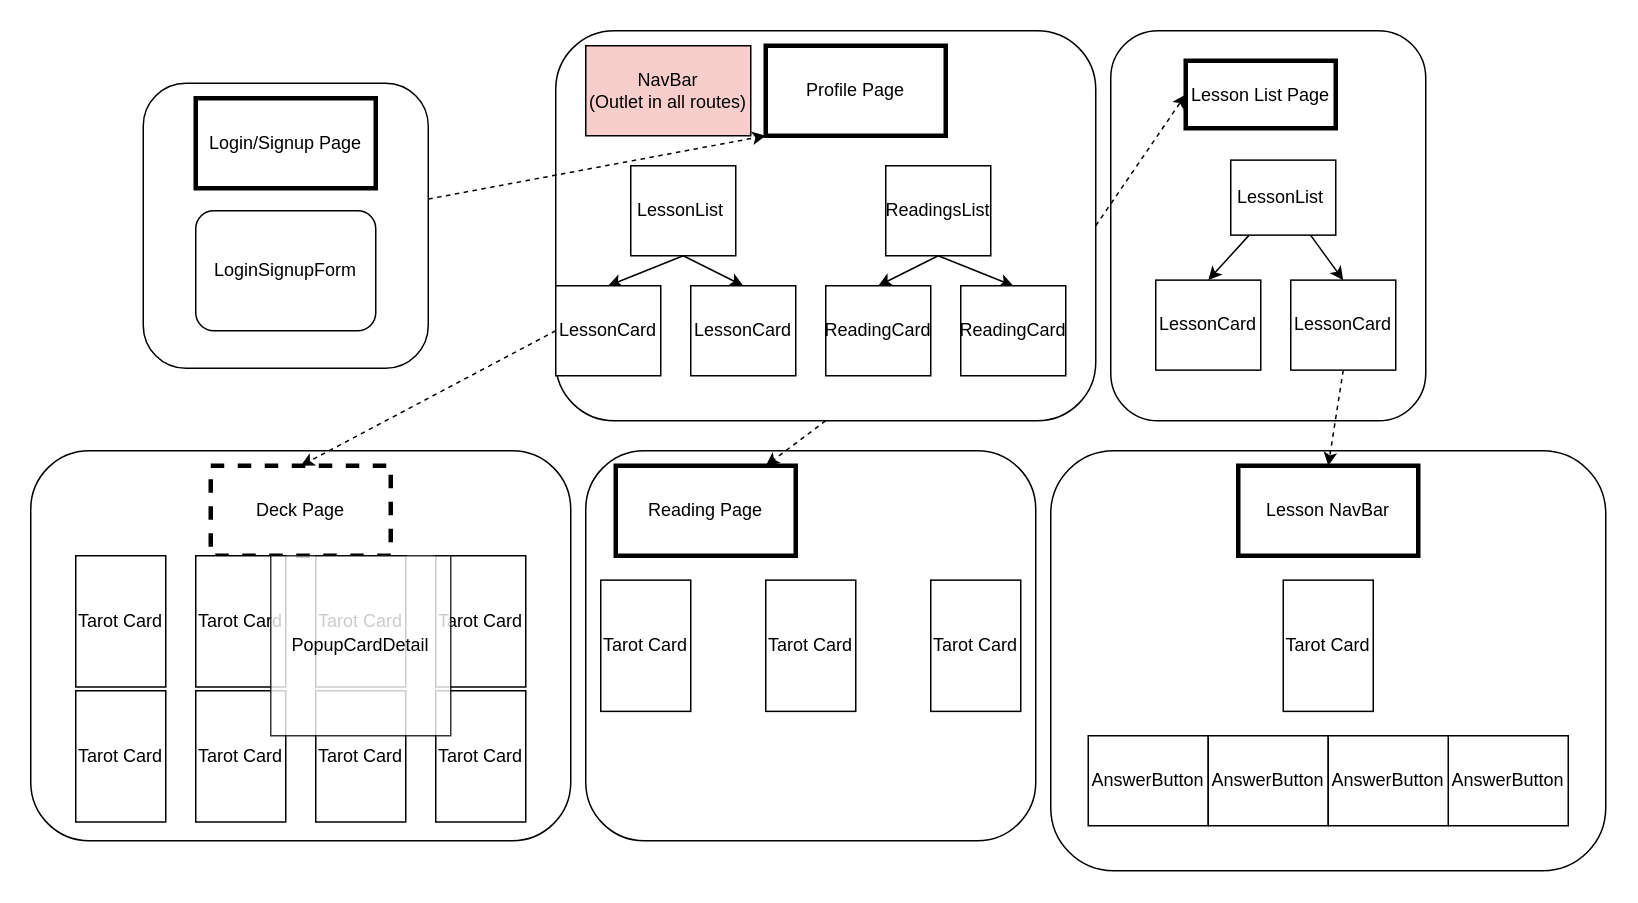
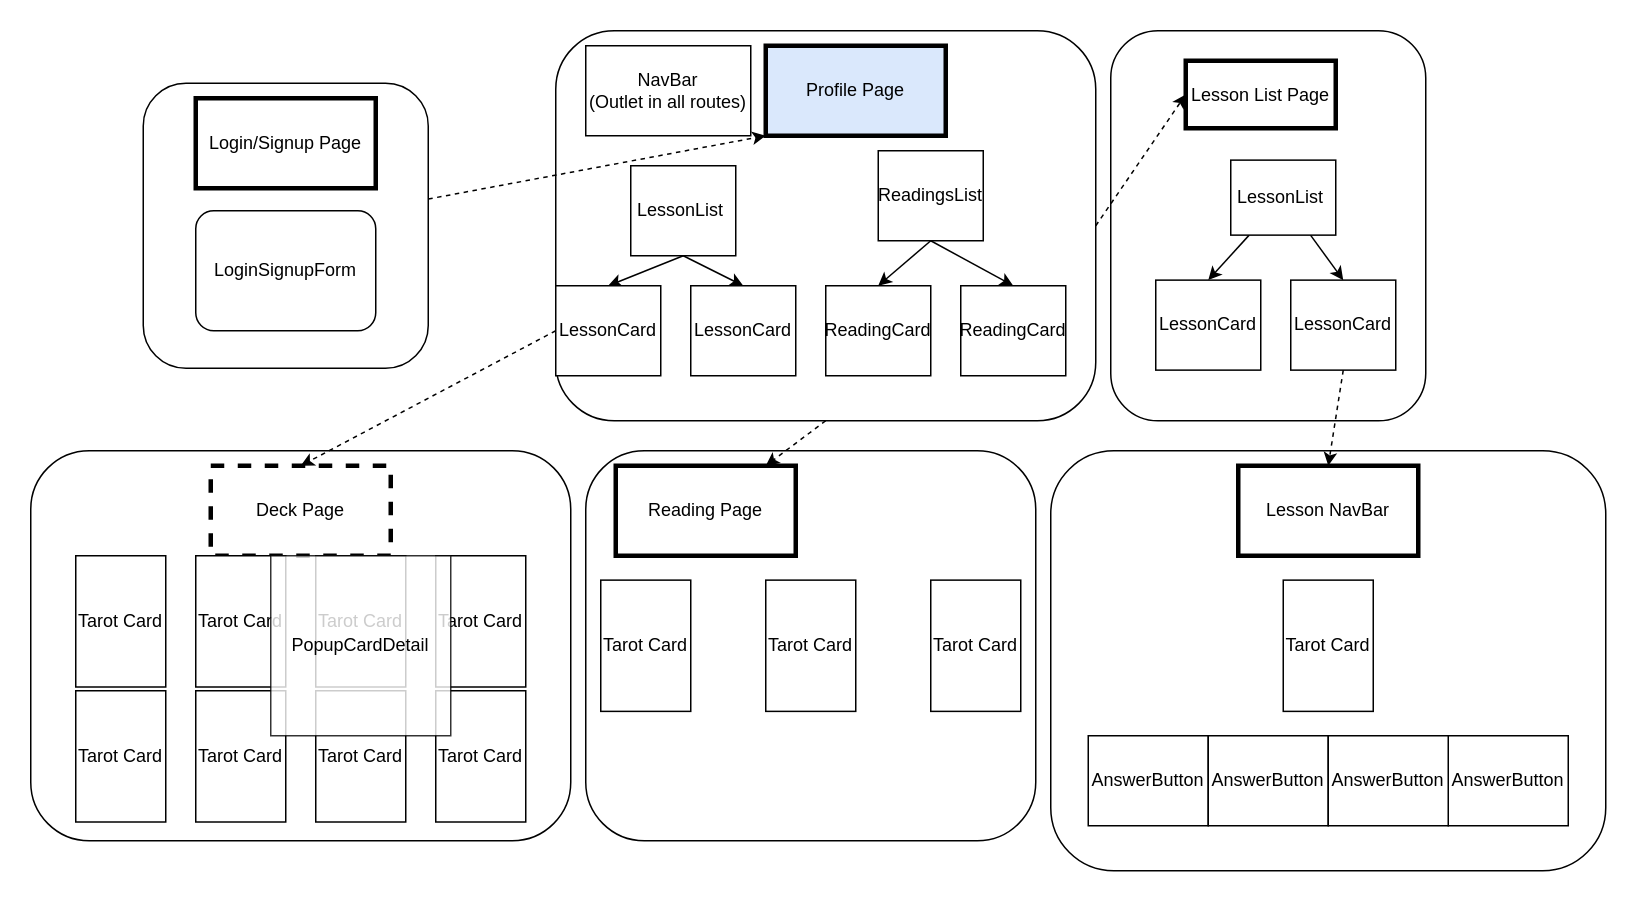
  <mxCell id="0" />
  <mxCell id="1" parent="0" />
  <mxCell id="2" value="" style="rounded=1;whiteSpace=wrap;html=1;" vertex="1" parent="1"><mxGeometry x="370" y="20" width="360" height="260" as="geometry" /></mxCell>
- <mxCell id="3" value="Profile Page" style="rounded=0;whiteSpace=wrap;html=1;shadow=0;strokeWidth=3;" vertex="1" parent="1"><mxGeometry x="510" y="30" width="120" height="60" as="geometry" /></mxCell>
- <mxCell id="4" value="NavBar&lt;br&gt;(Outlet in all routes)" style="rounded=0;whiteSpace=wrap;html=1;shadow=0;strokeWidth=1;fillColor=#f8cecc;" vertex="1" parent="1"><mxGeometry x="390" y="30" width="110" height="60" as="geometry" /></mxCell>
+ <mxCell id="3" value="Profile Page" style="rounded=0;whiteSpace=wrap;html=1;shadow=0;strokeWidth=3;fillColor=#dae8fc;" vertex="1" parent="1"><mxGeometry x="510" y="30" width="120" height="60" as="geometry" /></mxCell>
+ <mxCell id="4" value="NavBar&lt;br&gt;(Outlet in all routes)" style="rounded=0;whiteSpace=wrap;html=1;shadow=0;strokeWidth=1;" vertex="1" parent="1"><mxGeometry x="390" y="30" width="110" height="60" as="geometry" /></mxCell>
  <mxCell id="5" style="edgeStyle=none;html=1;exitX=0.5;exitY=1;exitDx=0;exitDy=0;entryX=0.5;entryY=0;entryDx=0;entryDy=0;" edge="1" parent="1" source="7" target="8"><mxGeometry relative="1" as="geometry" /></mxCell>
  <mxCell id="6" style="edgeStyle=none;html=1;exitX=0.5;exitY=1;exitDx=0;exitDy=0;entryX=0.5;entryY=0;entryDx=0;entryDy=0;" edge="1" parent="1" source="7" target="9"><mxGeometry relative="1" as="geometry" /></mxCell>
  <mxCell id="7" value="LessonList&amp;nbsp;" style="rounded=0;whiteSpace=wrap;html=1;shadow=0;strokeWidth=1;" vertex="1" parent="1"><mxGeometry x="420" y="110" width="70" height="60" as="geometry" /></mxCell>
  <mxCell id="8" value="LessonCard" style="rounded=0;whiteSpace=wrap;html=1;shadow=0;strokeWidth=1;" vertex="1" parent="1"><mxGeometry x="370" y="190" width="70" height="60" as="geometry" /></mxCell>
  <mxCell id="9" value="LessonCard" style="rounded=0;whiteSpace=wrap;html=1;shadow=0;strokeWidth=1;" vertex="1" parent="1"><mxGeometry y="190" width="70" height="60" as="geometry" x="460" /></mxCell>
  <mxCell id="10" style="edgeStyle=none;html=1;exitX=0.5;exitY=1;exitDx=0;exitDy=0;entryX=0.5;entryY=0;entryDx=0;entryDy=0;" edge="1" parent="1" source="12" target="14"><mxGeometry relative="1" as="geometry" /></mxCell>
  <mxCell id="11" style="edgeStyle=none;html=1;exitX=0.5;exitY=1;exitDx=0;exitDy=0;entryX=0.5;entryY=0;entryDx=0;entryDy=0;" edge="1" parent="1" source="12" target="13"><mxGeometry relative="1" as="geometry" /></mxCell>
- <mxCell id="12" value="ReadingsList" style="rounded=0;whiteSpace=wrap;html=1;shadow=0;strokeWidth=1;" vertex="1" parent="1"><mxGeometry x="590" y="110" width="70" height="60" as="geometry" /></mxCell>
+ <mxCell id="12" value="ReadingsList" style="rounded=0;whiteSpace=wrap;html=1;shadow=0;strokeWidth=1;" vertex="1" parent="1"><mxGeometry x="585" y="100" width="70" height="60" as="geometry" /></mxCell>
  <mxCell id="13" value="ReadingCard" style="rounded=0;whiteSpace=wrap;html=1;shadow=0;strokeWidth=1;" vertex="1" parent="1"><mxGeometry x="640" y="190" width="70" height="60" as="geometry" /></mxCell>
  <mxCell id="14" value="ReadingCard" style="rounded=0;whiteSpace=wrap;html=1;shadow=0;strokeWidth=1;" vertex="1" parent="1"><mxGeometry x="550" y="190" width="70" height="60" as="geometry" /></mxCell>
  <mxCell id="15" value="" style="rounded=1;whiteSpace=wrap;html=1;" vertex="1" parent="1"><mxGeometry x="20" y="300" width="360" height="260" as="geometry" /></mxCell>
  <mxCell id="16" value="Deck Page" style="rounded=0;whiteSpace=wrap;html=1;shadow=0;strokeWidth=3;dashed=1;" vertex="1" parent="1"><mxGeometry x="140" y="310" width="120" height="60" as="geometry" /></mxCell>
  <mxCell id="17" value="Tarot Card" style="rounded=0;whiteSpace=wrap;html=1;shadow=0;strokeWidth=1;" vertex="1" parent="1"><mxGeometry x="50" y="460" width="60" height="87.5" as="geometry" /></mxCell>
  <mxCell id="18" value="Tarot Card" style="rounded=0;whiteSpace=wrap;html=1;shadow=0;strokeWidth=1;" vertex="1" parent="1"><mxGeometry x="130" y="460" width="60" height="87.5" as="geometry" /></mxCell>
  <mxCell id="19" value="Tarot Card" style="rounded=0;whiteSpace=wrap;html=1;shadow=0;strokeWidth=1;" vertex="1" parent="1"><mxGeometry x="210" y="460" width="60" height="87.5" as="geometry" /></mxCell>
  <mxCell id="20" value="Tarot Card" style="rounded=0;whiteSpace=wrap;html=1;shadow=0;strokeWidth=1;" vertex="1" parent="1"><mxGeometry x="290" y="460" width="60" height="87.5" as="geometry" /></mxCell>
  <mxCell id="21" value="Tarot Card" style="rounded=0;whiteSpace=wrap;html=1;shadow=0;strokeWidth=1;" vertex="1" parent="1"><mxGeometry x="50" y="370" width="60" height="87.5" as="geometry" /></mxCell>
  <mxCell id="22" value="Tarot Card" style="rounded=0;whiteSpace=wrap;html=1;shadow=0;strokeWidth=1;" vertex="1" parent="1"><mxGeometry x="130" y="370" width="60" height="87.5" as="geometry" /></mxCell>
  <mxCell id="23" value="Tarot Card" style="rounded=0;whiteSpace=wrap;html=1;shadow=0;strokeWidth=1;" vertex="1" parent="1"><mxGeometry x="210" y="370" width="60" height="87.5" as="geometry" /></mxCell>
  <mxCell id="24" value="Tarot Card" style="rounded=0;whiteSpace=wrap;html=1;shadow=0;strokeWidth=1;" vertex="1" parent="1"><mxGeometry x="290" y="370" width="60" height="87.5" as="geometry" /></mxCell>
  <mxCell id="25" value="PopupCardDetail" style="whiteSpace=wrap;html=1;aspect=fixed;shadow=0;strokeWidth=1;opacity=80;" vertex="1" parent="1"><mxGeometry x="180" y="370" width="120" height="120" as="geometry" /></mxCell>
  <mxCell id="26" value="" style="rounded=1;whiteSpace=wrap;html=1;" vertex="1" parent="1"><mxGeometry x="390" y="300" width="300" height="260" as="geometry" /></mxCell>
  <mxCell id="27" value="Reading Page" style="rounded=0;whiteSpace=wrap;html=1;shadow=0;strokeWidth=3;" vertex="1" parent="1"><mxGeometry x="410" y="310" width="120" height="60" as="geometry" /></mxCell>
  <mxCell id="28" value="Tarot Card" style="rounded=0;whiteSpace=wrap;html=1;shadow=0;strokeWidth=1;" vertex="1" parent="1"><mxGeometry x="400" y="386.25" width="60" height="87.5" as="geometry" /></mxCell>
  <mxCell id="29" value="Tarot Card" style="rounded=0;whiteSpace=wrap;html=1;shadow=0;strokeWidth=1;" vertex="1" parent="1"><mxGeometry x="510" y="386.25" width="60" height="87.5" as="geometry" /></mxCell>
  <mxCell id="30" value="Tarot Card" style="rounded=0;whiteSpace=wrap;html=1;shadow=0;strokeWidth=1;" vertex="1" parent="1"><mxGeometry x="620" y="386.25" width="60" height="87.5" as="geometry" /></mxCell>
  <mxCell id="31" value="" style="rounded=1;whiteSpace=wrap;html=1;" vertex="1" parent="1"><mxGeometry x="740" y="20" width="210" height="260" as="geometry" /></mxCell>
  <mxCell id="32" value="Lesson List Page" style="rounded=0;whiteSpace=wrap;html=1;shadow=0;strokeWidth=3;" vertex="1" parent="1"><mxGeometry x="790" y="40" width="100" height="45" as="geometry" /></mxCell>
  <mxCell id="33" style="edgeStyle=none;html=1;entryX=0.5;entryY=0;entryDx=0;entryDy=0;" edge="1" parent="1" source="35" target="36"><mxGeometry relative="1" as="geometry" /></mxCell>
  <mxCell id="34" style="edgeStyle=none;html=1;entryX=0.5;entryY=0;entryDx=0;entryDy=0;" edge="1" parent="1" source="35" target="37"><mxGeometry relative="1" as="geometry" /></mxCell>
  <mxCell id="35" value="LessonList&amp;nbsp;" style="rounded=0;whiteSpace=wrap;html=1;shadow=0;strokeWidth=1;" vertex="1" parent="1"><mxGeometry x="820" y="106.25" width="70" height="50" as="geometry" /></mxCell>
  <mxCell id="36" value="LessonCard" style="rounded=0;whiteSpace=wrap;html=1;shadow=0;strokeWidth=1;" vertex="1" parent="1"><mxGeometry x="770" y="186.25" width="70" height="60" as="geometry" /></mxCell>
  <mxCell id="37" value="LessonCard" style="rounded=0;whiteSpace=wrap;html=1;shadow=0;strokeWidth=1;" vertex="1" parent="1"><mxGeometry x="860" y="186.25" width="70" height="60" as="geometry" /></mxCell>
  <mxCell id="38" value="" style="rounded=1;whiteSpace=wrap;html=1;" vertex="1" parent="1"><mxGeometry x="700" y="300" width="370" height="280" as="geometry" /></mxCell>
  <mxCell id="39" value="Lesson NavBar" style="rounded=0;whiteSpace=wrap;html=1;shadow=0;strokeWidth=3;" vertex="1" parent="1"><mxGeometry x="825" y="310" width="120" height="60" as="geometry" /></mxCell>
  <mxCell id="40" value="Tarot Card" style="rounded=0;whiteSpace=wrap;html=1;shadow=0;strokeWidth=1;" vertex="1" parent="1"><mxGeometry x="855" y="386.25" width="60" height="87.5" as="geometry" /></mxCell>
  <mxCell id="41" value="AnswerButton" style="rounded=0;whiteSpace=wrap;html=1;shadow=0;strokeWidth=1;" vertex="1" parent="1"><mxGeometry x="725" y="490" width="80" height="60" as="geometry" /></mxCell>
  <mxCell id="42" value="AnswerButton" style="rounded=0;whiteSpace=wrap;html=1;shadow=0;strokeWidth=1;" vertex="1" parent="1"><mxGeometry x="965" y="490" width="80" height="60" as="geometry" /></mxCell>
  <mxCell id="43" value="AnswerButton" style="rounded=0;whiteSpace=wrap;html=1;shadow=0;strokeWidth=1;" vertex="1" parent="1"><mxGeometry x="805" y="490" width="80" height="60" as="geometry" /></mxCell>
  <mxCell id="44" value="AnswerButton" style="rounded=0;whiteSpace=wrap;html=1;shadow=0;strokeWidth=1;" vertex="1" parent="1"><mxGeometry x="885" y="490" width="80" height="60" as="geometry" /></mxCell>
  <mxCell id="45" style="edgeStyle=none;html=1;exitX=0.5;exitY=1;exitDx=0;exitDy=0;entryX=0.5;entryY=0;entryDx=0;entryDy=0;dashed=1;" edge="1" parent="1" source="37" target="39"><mxGeometry relative="1" as="geometry" /></mxCell>
  <mxCell id="46" value="" style="rounded=1;whiteSpace=wrap;html=1;shadow=0;strokeWidth=1;" vertex="1" parent="1"><mxGeometry x="95" y="55" width="190" height="190" as="geometry" /></mxCell>
  <mxCell id="47" value="Login/Signup Page" style="rounded=0;whiteSpace=wrap;html=1;shadow=0;strokeWidth=3;" vertex="1" parent="1"><mxGeometry x="130" y="65" width="120" height="60" as="geometry" /></mxCell>
  <mxCell id="48" style="edgeStyle=none;html=1;exitX=0.5;exitY=1;exitDx=0;exitDy=0;dashed=1;" edge="1" parent="1" source="2" target="27"><mxGeometry relative="1" as="geometry" /></mxCell>
  <mxCell id="49" style="edgeStyle=none;html=1;exitX=1;exitY=0.5;exitDx=0;exitDy=0;entryX=0;entryY=0.5;entryDx=0;entryDy=0;dashed=1;" edge="1" parent="1" source="2" target="32"><mxGeometry relative="1" as="geometry" /></mxCell>
  <mxCell id="50" style="edgeStyle=none;html=1;exitX=0;exitY=0.5;exitDx=0;exitDy=0;entryX=0.5;entryY=0;entryDx=0;entryDy=0;dashed=1;" edge="1" parent="1" source="8" target="16"><mxGeometry relative="1" as="geometry" /></mxCell>
  <mxCell id="51" value="LoginSignupForm" style="rounded=1;whiteSpace=wrap;html=1;shadow=0;strokeWidth=1;" vertex="1" parent="1"><mxGeometry x="130" y="140" width="120" height="80" as="geometry" /></mxCell>
  <mxCell id="52" style="edgeStyle=none;html=1;dashed=1;entryX=0;entryY=1;entryDx=0;entryDy=0;" edge="1" parent="1" source="46" target="3"><mxGeometry relative="1" as="geometry" /></mxCell>
